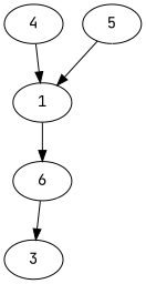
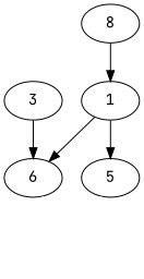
  digraph {
    fontname="JetBrains Mono"
    node [fontname="JetBrains Mono"]
    edge [fontname="JetBrains Mono"]
    2 [color=white fillcolor=white fontcolor=white style=filled]
-   4
+   4 [label=8]
    1
    6
    5
    3
    4 -> 1
    1 -> 6
    6 -> 2 [color=white]
-   6 -> 3
+   3 -> 6
    5 -> 2 [color=white]
-   5 -> 1
+   1 -> 5
  }
